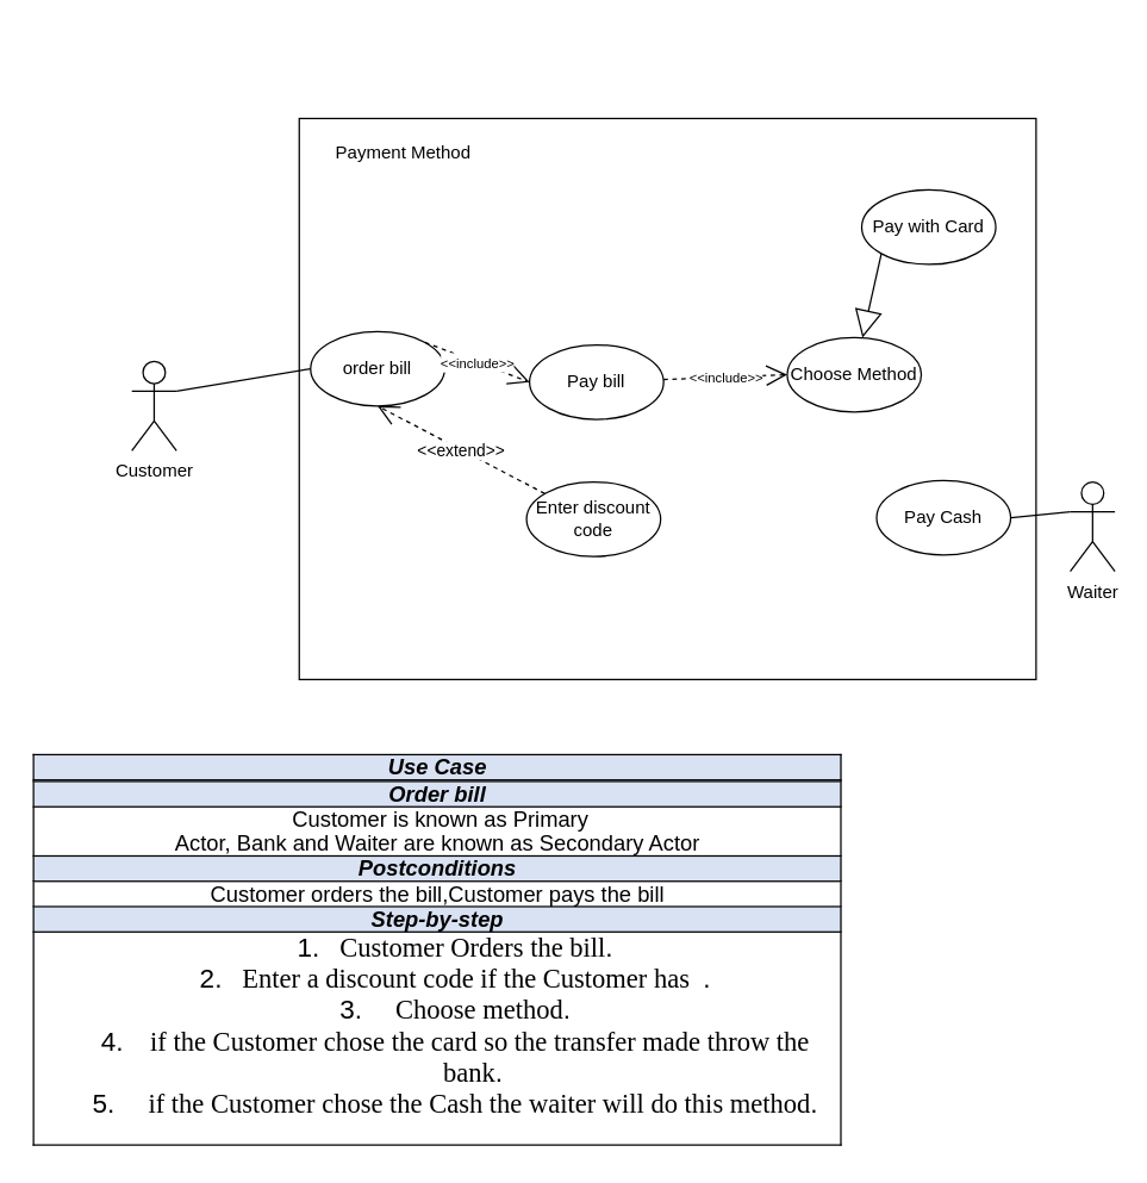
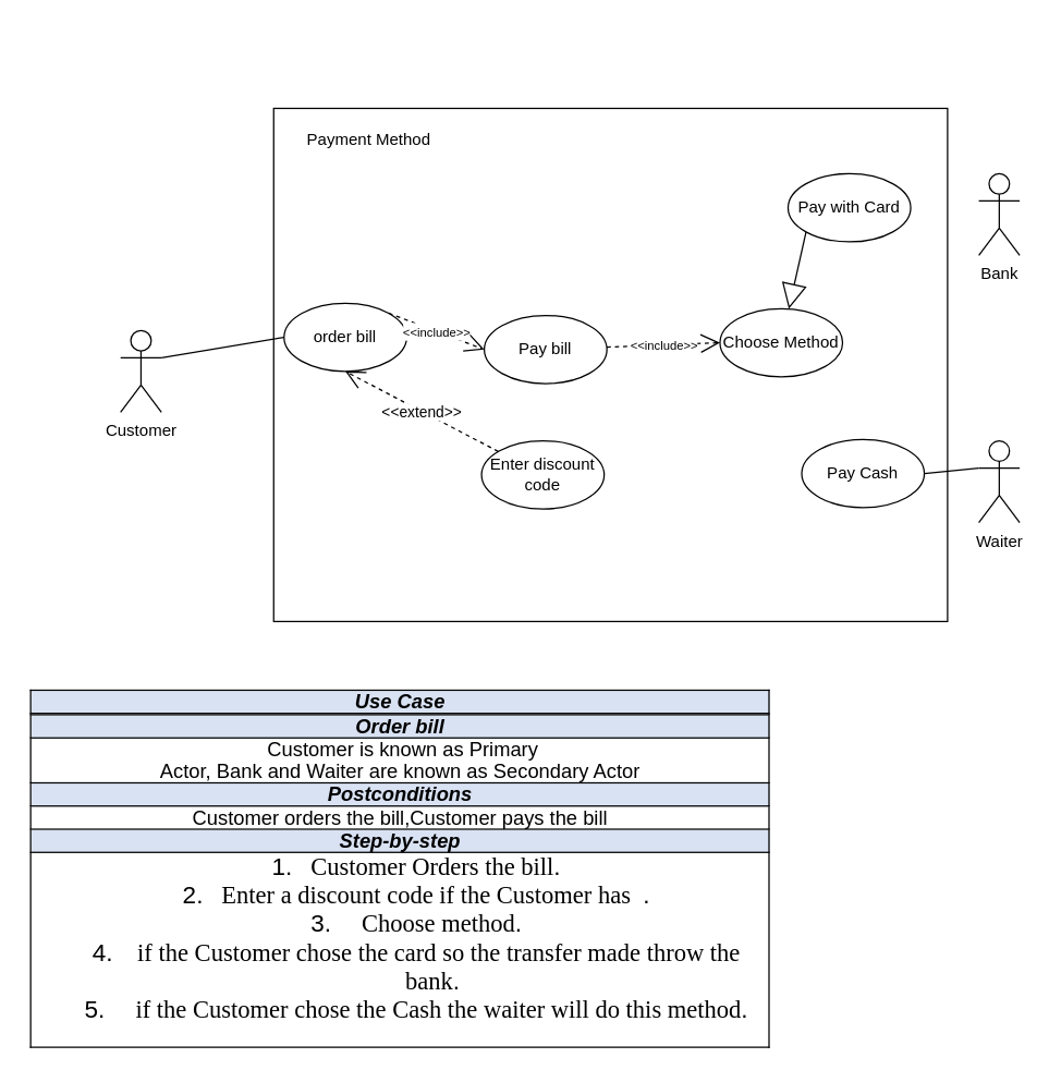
  <mxCell id="0" />
  <mxCell id="1" parent="0" />
  <mxCell id="2" value="" style="rounded=0;whiteSpace=wrap;html=1;rotation=90;" parent="1" vertex="1"><mxGeometry x="259.45" y="20" width="376.55" height="494.65" as="geometry" /></mxCell>
  <mxCell id="3" value="Payment Method" style="text;html=1;strokeColor=none;fillColor=none;align=center;verticalAlign=middle;whiteSpace=wrap;rounded=0;" parent="1" vertex="1"><mxGeometry x="218" y="87" width="105" height="30" as="geometry" /></mxCell>
  <mxCell id="4" value="Customer" style="shape=umlActor;verticalLabelPosition=bottom;verticalAlign=top;html=1;outlineConnect=0;" parent="1" vertex="1"><mxGeometry x="88" y="242" width="30" height="60" as="geometry" /></mxCell>
  <mxCell id="5" value="order bill" style="ellipse;whiteSpace=wrap;html=1;" parent="1" vertex="1"><mxGeometry x="208" y="222" width="90" height="50" as="geometry" /></mxCell>
  <mxCell id="6" value="" style="endArrow=none;html=1;rounded=0;exitX=1;exitY=0.333;exitDx=0;exitDy=0;exitPerimeter=0;entryX=0;entryY=0.5;entryDx=0;entryDy=0;" parent="1" source="4" target="5" edge="1"><mxGeometry width="50" height="50" relative="1" as="geometry"><mxPoint x="418" y="362" as="sourcePoint" /><mxPoint x="468" y="312" as="targetPoint" /></mxGeometry></mxCell>
  <mxCell id="7" value="Pay bill" style="ellipse;whiteSpace=wrap;html=1;" parent="1" vertex="1"><mxGeometry x="355" y="231" width="90" height="50" as="geometry" /></mxCell>
  <mxCell id="8" value="Enter discount code" style="ellipse;whiteSpace=wrap;html=1;" parent="1" vertex="1"><mxGeometry x="353" y="323" width="90" height="50" as="geometry" /></mxCell>
  <mxCell id="9" value="&lt;font style=&quot;font-size: 9px;&quot;&gt;&amp;lt;&amp;lt;include&amp;gt;&amp;gt;&lt;/font&gt;" style="endArrow=open;endSize=12;dashed=1;html=1;rounded=0;exitX=1;exitY=0;exitDx=0;exitDy=0;entryX=0;entryY=0.5;entryDx=0;entryDy=0;" parent="1" source="5" target="7" edge="1"><mxGeometry width="160" relative="1" as="geometry"><mxPoint x="368" y="332" as="sourcePoint" /><mxPoint x="528" y="332" as="targetPoint" /><Array as="points" /></mxGeometry></mxCell>
  <mxCell id="10" value="&amp;lt;&amp;lt;extend&amp;gt;&amp;gt;" style="endArrow=open;endSize=12;dashed=1;html=1;rounded=0;entryX=0.5;entryY=1;entryDx=0;entryDy=0;" parent="1" source="8" target="5" edge="1"><mxGeometry width="160" relative="1" as="geometry"><mxPoint x="358" y="284" as="sourcePoint" /><mxPoint x="421" y="287" as="targetPoint" /><Array as="points" /></mxGeometry></mxCell>
  <mxCell id="11" value="" style="endArrow=block;endSize=16;endFill=0;html=1;rounded=0;exitX=0;exitY=1;exitDx=0;exitDy=0;" parent="1" source="13" target="18" edge="1"><mxGeometry width="160" relative="1" as="geometry"><mxPoint x="418" y="172" as="sourcePoint" /><mxPoint x="488" y="192" as="targetPoint" /><Array as="points" /></mxGeometry></mxCell>
  <mxCell id="12" value="Pay Cash" style="ellipse;whiteSpace=wrap;html=1;" parent="1" vertex="1"><mxGeometry x="588" y="322" width="90" height="50" as="geometry" /></mxCell>
  <mxCell id="13" value="Pay with Card" style="ellipse;whiteSpace=wrap;html=1;" parent="1" vertex="1"><mxGeometry x="578" y="127" width="90" height="50" as="geometry" /></mxCell>
+ <mxCell id="14" value="Bank" style="shape=umlActor;verticalLabelPosition=bottom;verticalAlign=top;html=1;outlineConnect=0;" parent="1" vertex="1"><mxGeometry x="718" y="127" width="30" height="60" as="geometry" /></mxCell>
  <mxCell id="15" value="Waiter" style="shape=umlActor;verticalLabelPosition=bottom;verticalAlign=top;html=1;outlineConnect=0;" parent="1" vertex="1"><mxGeometry x="718" y="323" width="30" height="60" as="geometry" /></mxCell>
  <mxCell id="16" value="" style="endArrow=none;html=1;rounded=0;entryX=0;entryY=0.333;entryDx=0;entryDy=0;entryPerimeter=0;exitX=1;exitY=0.5;exitDx=0;exitDy=0;" parent="1" target="15" edge="1" source="12"><mxGeometry width="50" height="50" relative="1" as="geometry"><mxPoint x="628" y="259" as="sourcePoint" /><mxPoint x="733" y="260" as="targetPoint" /></mxGeometry></mxCell>
  <mxCell id="17" value="&lt;table style=&quot;border-collapse: collapse; border: none;&quot; cellpadding=&quot;0&quot; cellspacing=&quot;0&quot; border=&quot;1&quot; class=&quot;MsoTableGrid&quot;&gt;&lt;tbody&gt;&lt;tr&gt;&lt;td style=&quot;width: 453.1pt; border: 1pt solid windowtext; background: rgb(217, 226, 243); padding: 0cm 5.4pt;&quot; valign=&quot;top&quot; width=&quot;604&quot;&gt;&lt;p style=&quot;margin: 0cm; line-height: normal; font-size: 11pt; font-family: Calibri, sans-serif;&quot; class=&quot;MsoNormal&quot;&gt;&lt;b&gt;&lt;i&gt;Use Case&lt;/i&gt;&lt;/b&gt;&lt;b&gt;&lt;i&gt;&lt;span lang=&quot;EN-US&quot;&gt;&lt;/span&gt;&lt;/i&gt;&lt;/b&gt;&lt;/p&gt;&lt;/td&gt;&lt;/tr&gt;&lt;tr&gt;&lt;td style=&quot;width: 453.1pt; border-right: 1pt solid windowtext; border-bottom: 1pt solid windowtext; border-left: 1pt solid windowtext; border-image: initial; border-top: none; padding: 0cm 5.4pt;&quot; valign=&quot;top&quot; width=&quot;604&quot;&gt;&lt;p style=&quot;margin: 0cm; line-height: normal; font-size: 11pt; font-family: Calibri, sans-serif;&quot; class=&quot;MsoNormal&quot;&gt;&lt;/p&gt;&lt;/td&gt;&lt;/tr&gt;&lt;tr&gt;&lt;td style=&quot;width: 453.1pt; border-right: 1pt solid windowtext; border-bottom: 1pt solid windowtext; border-left: 1pt solid windowtext; border-image: initial; border-top: none; background: rgb(217, 226, 243); padding: 0cm 5.4pt;&quot; valign=&quot;top&quot; width=&quot;604&quot;&gt;&lt;p style=&quot;margin: 0cm; line-height: normal; font-size: 11pt; font-family: Calibri, sans-serif;&quot; class=&quot;MsoNormal&quot;&gt;&lt;b&gt;&lt;i&gt;&lt;span lang=&quot;EN-US&quot;&gt;Order bill&lt;/span&gt;&lt;/i&gt;&lt;/b&gt;&lt;/p&gt;&lt;/td&gt;&lt;/tr&gt;&lt;tr&gt;&lt;td style=&quot;width: 453.1pt; border-right: 1pt solid windowtext; border-bottom: 1pt solid windowtext; border-left: 1pt solid windowtext; border-image: initial; border-top: none; padding: 0cm 5.4pt;&quot; valign=&quot;top&quot; width=&quot;604&quot;&gt;&lt;p style=&quot;margin: 0cm; line-height: normal; font-size: 11pt; font-family: Calibri, sans-serif;&quot; class=&quot;MsoNormal&quot;&gt;&lt;span lang=&quot;EN-US&quot;&gt;&amp;nbsp;Customer is known as Primary&lt;/span&gt;&lt;/p&gt;&lt;p style=&quot;margin: 0cm; line-height: normal; font-size: 11pt; font-family: Calibri, sans-serif;&quot; class=&quot;MsoNormal&quot;&gt;&lt;span lang=&quot;EN-US&quot;&gt;Actor, Bank and Waiter are known as Secondary Actor&lt;/span&gt;&lt;/p&gt;&lt;/td&gt;&lt;/tr&gt;&lt;tr&gt;&lt;td style=&quot;width: 453.1pt; border-right: 1pt solid windowtext; border-bottom: 1pt solid windowtext; border-left: 1pt solid windowtext; border-image: initial; border-top: none; background: rgb(217, 226, 243); padding: 0cm 5.4pt;&quot; valign=&quot;top&quot; width=&quot;604&quot;&gt;&lt;p style=&quot;margin: 0cm; line-height: normal; font-size: 11pt; font-family: Calibri, sans-serif;&quot; class=&quot;MsoNormal&quot;&gt;&lt;b&gt;&lt;i&gt;&lt;span lang=&quot;EN-US&quot;&gt;Postconditions&lt;/span&gt;&lt;/i&gt;&lt;/b&gt;&lt;b&gt;&lt;i&gt;&lt;span lang=&quot;EN-US&quot;&gt;&lt;/span&gt;&lt;/i&gt;&lt;/b&gt;&lt;/p&gt;&lt;/td&gt;&lt;/tr&gt;&lt;tr&gt;&lt;td style=&quot;width: 453.1pt; border-right: 1pt solid windowtext; border-bottom: 1pt solid windowtext; border-left: 1pt solid windowtext; border-image: initial; border-top: none; padding: 0cm 5.4pt;&quot; valign=&quot;top&quot; width=&quot;604&quot;&gt;&lt;p style=&quot;margin: 0cm; line-height: normal; font-size: 11pt; font-family: Calibri, sans-serif;&quot; class=&quot;MsoNormal&quot;&gt;&lt;span style=&quot;font-size: 11pt; background-color: initial;&quot;&gt;Customer orders the bill,Customer pays the bill&lt;/span&gt;&lt;br&gt;&lt;/p&gt;&lt;/td&gt;&lt;/tr&gt;&lt;tr&gt;&lt;td style=&quot;width: 453.1pt; border-right: 1pt solid windowtext; border-bottom: 1pt solid windowtext; border-left: 1pt solid windowtext; border-image: initial; border-top: none; background: rgb(217, 226, 243); padding: 0cm 5.4pt;&quot; valign=&quot;top&quot; width=&quot;604&quot;&gt;&lt;p style=&quot;margin: 0cm; line-height: normal; font-size: 11pt; font-family: Calibri, sans-serif;&quot; class=&quot;MsoNormal&quot;&gt;&lt;b&gt;&lt;i&gt;&lt;span lang=&quot;EN-US&quot;&gt;Step-by-step&lt;/span&gt;&lt;/i&gt;&lt;/b&gt;&lt;b&gt;&lt;i&gt;&lt;span lang=&quot;EN-US&quot;&gt;&lt;/span&gt;&lt;/i&gt;&lt;/b&gt;&lt;/p&gt;&lt;/td&gt;&lt;/tr&gt;&lt;tr&gt;&lt;td style=&quot;width: 453.1pt; border-right: 1pt solid windowtext; border-bottom: 1pt solid windowtext; border-left: 1pt solid windowtext; border-image: initial; border-top: none; padding: 0cm 5.4pt;&quot; valign=&quot;top&quot; width=&quot;604&quot;&gt;&lt;p style=&quot;margin: 0cm 0cm 0cm 36pt; line-height: normal; font-family: Calibri, sans-serif; text-indent: -18pt;&quot; class=&quot;MsoListParagraphCxSpFirst&quot;&gt;&lt;font style=&quot;font-size: 18px;&quot;&gt;&lt;span style=&quot;&quot; lang=&quot;EN-US&quot;&gt;1.&lt;span style=&quot;font-variant-numeric: normal; font-variant-east-asian: normal; font-variant-alternates: normal; font-kerning: auto; font-optical-sizing: auto; font-feature-settings: normal; font-variation-settings: normal; font-stretch: normal; line-height: normal; font-family: &amp;quot;Times New Roman&amp;quot;;&quot;&gt;&amp;nbsp; &amp;nbsp;Customer&amp;nbsp;&lt;/span&gt;&lt;span style=&quot;font-variant-numeric: normal; font-variant-east-asian: normal; font-variant-alternates: normal; font-kerning: auto; font-optical-sizing: auto; font-feature-settings: normal; font-variation-settings: normal; font-stretch: normal; line-height: normal; font-family: &amp;quot;Times New Roman&amp;quot;;&quot;&gt;&lt;font style=&quot;&quot;&gt;Orders the bill&lt;/font&gt;&lt;/span&gt;&lt;/span&gt;&lt;span style=&quot;&quot; lang=&quot;EN-US&quot;&gt;.&lt;/span&gt;&lt;/font&gt;&lt;/p&gt;&lt;p style=&quot;margin: 0cm 0cm 0cm 36pt; line-height: normal; font-family: Calibri, sans-serif; text-indent: -18pt;&quot; class=&quot;MsoListParagraphCxSpMiddle&quot;&gt;&lt;font style=&quot;font-size: 18px;&quot;&gt;&lt;span style=&quot;&quot; lang=&quot;EN-US&quot;&gt;2.&lt;span style=&quot;font-variant-numeric: normal; font-variant-east-asian: normal; font-variant-alternates: normal; font-kerning: auto; font-optical-sizing: auto; font-feature-settings: normal; font-variation-settings: normal; font-stretch: normal; line-height: normal; font-family: &amp;quot;Times New Roman&amp;quot;;&quot;&gt;&amp;nbsp; &amp;nbsp;Enter a discount code if the Customer has&amp;nbsp;&amp;nbsp;&lt;/span&gt;&lt;/span&gt;&lt;span style=&quot;&quot; lang=&quot;EN-US&quot;&gt;.&lt;/span&gt;&lt;/font&gt;&lt;/p&gt;&lt;p style=&quot;margin: 0cm 0cm 0cm 36pt; line-height: normal; font-family: Calibri, sans-serif; text-indent: -18pt;&quot; class=&quot;MsoListParagraphCxSpMiddle&quot;&gt;&lt;font style=&quot;font-size: 18px;&quot;&gt;&lt;span lang=&quot;EN-US&quot;&gt;3.&lt;span style=&quot;font-variant-numeric: normal; font-variant-east-asian: normal; font-variant-alternates: normal; font-kerning: auto; font-optical-sizing: auto; font-feature-settings: normal; font-variation-settings: normal; font-stretch: normal; line-height: normal; font-family: &amp;quot;Times New Roman&amp;quot;;&quot;&gt;&amp;nbsp; &amp;nbsp; &amp;nbsp;Choose method&lt;/span&gt;&lt;/span&gt;&lt;span lang=&quot;EN-US&quot;&gt;.&lt;/span&gt;&lt;/font&gt;&lt;/p&gt;&lt;p style=&quot;margin: 0cm 0cm 0cm 36pt; line-height: normal; font-family: Calibri, sans-serif; text-indent: -18pt;&quot; class=&quot;MsoListParagraphCxSpMiddle&quot;&gt;&lt;font style=&quot;font-size: 18px;&quot;&gt;&lt;span lang=&quot;EN-US&quot;&gt;4.&lt;span style=&quot;font-variant-numeric: normal; font-variant-east-asian: normal; font-variant-alternates: normal; font-kerning: auto; font-optical-sizing: auto; font-feature-settings: normal; font-variation-settings: normal; font-stretch: normal; line-height: normal; font-family: &amp;quot;Times New Roman&amp;quot;;&quot;&gt;&amp;nbsp; &amp;nbsp; if the Customer chose the card so the transfer made throw the bank&lt;/span&gt;&lt;/span&gt;&lt;span lang=&quot;EN-US&quot;&gt;.&lt;/span&gt;&lt;/font&gt;&lt;/p&gt;&lt;p style=&quot;margin: 0cm 0cm 0cm 36pt; line-height: normal; font-family: Calibri, sans-serif; text-indent: -18pt;&quot; class=&quot;MsoListParagraphCxSpMiddle&quot;&gt;&lt;font style=&quot;font-size: 18px;&quot;&gt;&lt;span lang=&quot;EN-US&quot;&gt;5.&lt;span style=&quot;font-variant-numeric: normal; font-variant-east-asian: normal; font-variant-alternates: normal; font-kerning: auto; font-optical-sizing: auto; font-feature-settings: normal; font-variation-settings: normal; font-stretch: normal; line-height: normal; font-family: &amp;quot;Times New Roman&amp;quot;;&quot;&gt;&amp;nbsp; &amp;nbsp; &amp;nbsp;if the Customer chose the Cash the waiter will do this method&lt;/span&gt;&lt;/span&gt;&lt;span lang=&quot;EN-US&quot;&gt;.&lt;/span&gt;&lt;/font&gt;&lt;/p&gt;&lt;p style=&quot;margin: 0cm 0cm 0cm 36pt; line-height: normal; font-size: 11pt; font-family: Calibri, sans-serif; text-indent: -18pt;&quot; class=&quot;MsoListParagraphCxSpLast&quot;&gt;&lt;br&gt;&lt;/p&gt;&lt;/td&gt;&lt;/tr&gt;&lt;/tbody&gt;&lt;/table&gt;" style="text;html=1;strokeColor=none;fillColor=none;align=center;verticalAlign=middle;whiteSpace=wrap;rounded=0;" vertex="1" parent="1"><mxGeometry x="20.5" y="502" width="545" height="270" as="geometry" /></mxCell>
  <mxCell id="18" value="Choose Method" style="ellipse;whiteSpace=wrap;html=1;" vertex="1" parent="1"><mxGeometry x="528" y="226" width="90" height="50" as="geometry" /></mxCell>
  <mxCell id="19" value="&lt;font style=&quot;font-size: 9px;&quot;&gt;&amp;lt;&amp;lt;include&amp;gt;&amp;gt;&lt;/font&gt;" style="endArrow=open;endSize=12;dashed=1;html=1;rounded=0;entryX=0;entryY=0.5;entryDx=0;entryDy=0;" edge="1" parent="1" source="7" target="18"><mxGeometry width="160" relative="1" as="geometry"><mxPoint x="310" y="256" as="sourcePoint" /><mxPoint x="364" y="231" as="targetPoint" /><Array as="points" /></mxGeometry></mxCell>
